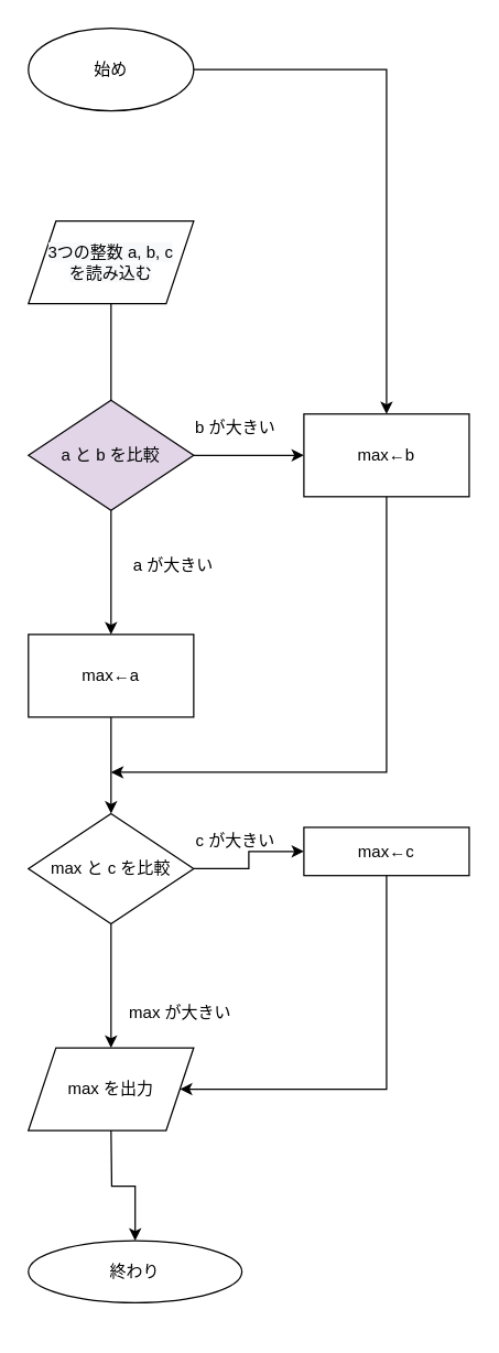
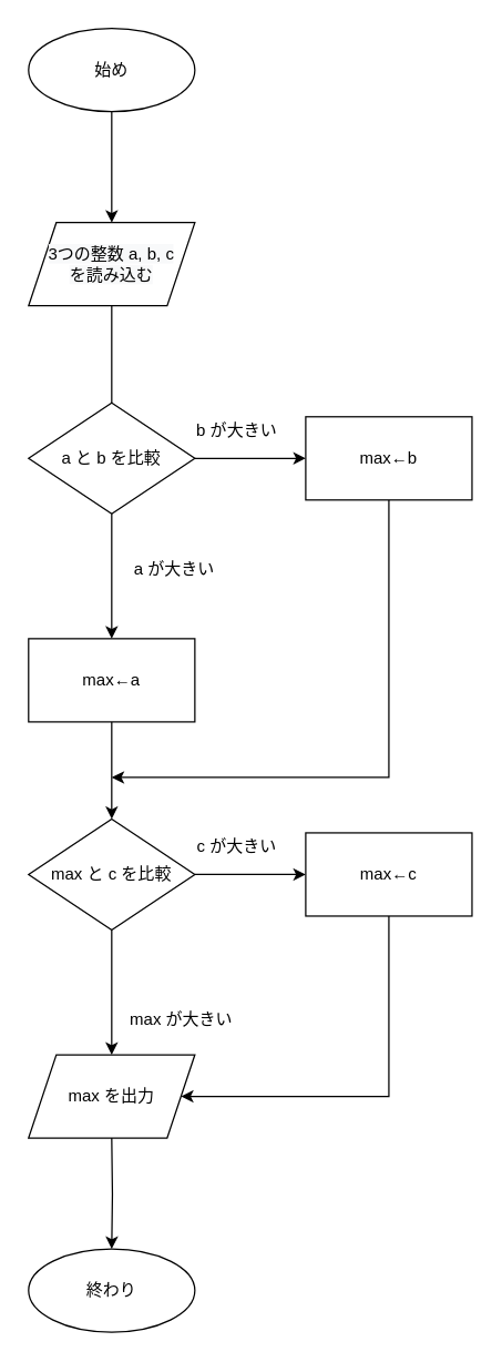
  <mxCell id="0" />
  <mxCell id="1" parent="0" />
- <mxCell id="2" value="" style="edgeStyle=orthogonalEdgeStyle;rounded=0;orthogonalLoop=1;jettySize=auto;html=1;" edge="1" parent="1" source="3" target="12"><mxGeometry relative="1" as="geometry" /></mxCell>
+ <mxCell id="2" value="" style="edgeStyle=orthogonalEdgeStyle;rounded=0;orthogonalLoop=1;jettySize=auto;html=1;" edge="1" parent="1" source="3" target="5"><mxGeometry relative="1" as="geometry" /></mxCell>
  <mxCell id="3" value="始め" style="ellipse;whiteSpace=wrap;html=1;" vertex="1" parent="1"><mxGeometry x="20" y="20" width="120" height="60" as="geometry" /></mxCell>
  <mxCell id="4" value="" style="edgeStyle=orthogonalEdgeStyle;rounded=0;orthogonalLoop=1;jettySize=auto;html=1;endArrow=none;" edge="1" parent="1" source="5" target="8"><mxGeometry relative="1" as="geometry" /></mxCell>
  <mxCell id="5" value="&#10;&#10;&lt;span style=&quot;color: rgb(0, 0, 0); font-family: helvetica; font-size: 12px; font-style: normal; font-weight: 400; letter-spacing: normal; text-align: center; text-indent: 0px; text-transform: none; word-spacing: 0px; background-color: rgb(248, 249, 250); display: inline; float: none;&quot;&gt;3つの整数 a, b, c&lt;/span&gt;&lt;br style=&quot;color: rgb(0, 0, 0); font-family: helvetica; font-size: 12px; font-style: normal; font-weight: 400; letter-spacing: normal; text-align: center; text-indent: 0px; text-transform: none; word-spacing: 0px; background-color: rgb(248, 249, 250);&quot;&gt;&lt;span style=&quot;color: rgb(0, 0, 0); font-family: helvetica; font-size: 12px; font-style: normal; font-weight: 400; letter-spacing: normal; text-align: center; text-indent: 0px; text-transform: none; word-spacing: 0px; background-color: rgb(248, 249, 250); display: inline; float: none;&quot;&gt;を読み込む&lt;/span&gt;&#10;&#10;" style="shape=parallelogram;perimeter=parallelogramPerimeter;whiteSpace=wrap;html=1;fixedSize=1;" vertex="1" parent="1"><mxGeometry x="20" y="160" width="120" height="60" as="geometry" /></mxCell>
  <mxCell id="6" value="" style="edgeStyle=orthogonalEdgeStyle;rounded=0;orthogonalLoop=1;jettySize=auto;html=1;" edge="1" parent="1" source="8" target="10"><mxGeometry relative="1" as="geometry" /></mxCell>
  <mxCell id="7" value="" style="edgeStyle=orthogonalEdgeStyle;rounded=0;orthogonalLoop=1;jettySize=auto;html=1;" edge="1" parent="1" source="8" target="12"><mxGeometry relative="1" as="geometry" /></mxCell>
- <mxCell id="8" value="a と b を比較" style="rhombus;whiteSpace=wrap;html=1;fillColor=#e1d5e7;" vertex="1" parent="1"><mxGeometry x="20" y="290" width="120" height="80" as="geometry" /></mxCell>
+ <mxCell id="8" value="a と b を比較" style="rhombus;whiteSpace=wrap;html=1;" vertex="1" parent="1"><mxGeometry x="20" y="290" width="120" height="80" as="geometry" /></mxCell>
  <mxCell id="9" value="" style="edgeStyle=orthogonalEdgeStyle;rounded=0;orthogonalLoop=1;jettySize=auto;html=1;" edge="1" parent="1" source="10" target="15"><mxGeometry relative="1" as="geometry" /></mxCell>
  <mxCell id="10" value="max←a" style="whiteSpace=wrap;html=1;" vertex="1" parent="1"><mxGeometry x="20" y="460" width="120" height="60" as="geometry" /></mxCell>
  <mxCell id="11" style="edgeStyle=orthogonalEdgeStyle;rounded=0;orthogonalLoop=1;jettySize=auto;html=1;exitX=0.5;exitY=1;exitDx=0;exitDy=0;" edge="1" parent="1" source="12"><mxGeometry relative="1" as="geometry"><mxPoint x="80" y="560" as="targetPoint" /><Array as="points"><mxPoint x="280" y="560" /></Array></mxGeometry></mxCell>
  <mxCell id="12" value="max←b" style="whiteSpace=wrap;html=1;" vertex="1" parent="1"><mxGeometry x="220" y="300" width="120" height="60" as="geometry" /></mxCell>
  <mxCell id="13" value="" style="edgeStyle=orthogonalEdgeStyle;rounded=0;orthogonalLoop=1;jettySize=auto;html=1;" edge="1" parent="1" source="15"><mxGeometry relative="1" as="geometry"><mxPoint x="80" y="760" as="targetPoint" /></mxGeometry></mxCell>
  <mxCell id="14" value="" style="edgeStyle=orthogonalEdgeStyle;rounded=0;orthogonalLoop=1;jettySize=auto;html=1;" edge="1" parent="1" source="15" target="20"><mxGeometry relative="1" as="geometry" /></mxCell>
  <mxCell id="15" value="max と c を比較" style="rhombus;whiteSpace=wrap;html=1;" vertex="1" parent="1"><mxGeometry x="20" y="590" width="120" height="80" as="geometry" /></mxCell>
  <mxCell id="16" value="b が大きい" style="text;html=1;align=center;verticalAlign=middle;resizable=0;points=[];autosize=1;strokeColor=none;" vertex="1" parent="1"><mxGeometry x="135" y="300" width="70" height="20" as="geometry" /></mxCell>
  <mxCell id="17" value="a が大きい" style="text;html=1;align=center;verticalAlign=middle;resizable=0;points=[];autosize=1;strokeColor=none;" vertex="1" parent="1"><mxGeometry x="90" y="400" width="70" height="20" as="geometry" /></mxCell>
  <mxCell id="18" value="" style="edgeStyle=orthogonalEdgeStyle;rounded=0;orthogonalLoop=1;jettySize=auto;html=1;" edge="1" parent="1" target="23"><mxGeometry relative="1" as="geometry"><mxPoint x="80" y="820" as="sourcePoint" /></mxGeometry></mxCell>
  <mxCell id="19" style="edgeStyle=orthogonalEdgeStyle;rounded=0;orthogonalLoop=1;jettySize=auto;html=1;exitX=0.5;exitY=1;exitDx=0;exitDy=0;entryX=1;entryY=0.5;entryDx=0;entryDy=0;" edge="1" parent="1" source="20" target="24"><mxGeometry relative="1" as="geometry"><mxPoint x="140" y="790" as="targetPoint" /><Array as="points"><mxPoint x="280" y="790" /></Array></mxGeometry></mxCell>
- <mxCell id="20" value="max←c" style="whiteSpace=wrap;html=1;" vertex="1" parent="1"><mxGeometry x="220" y="600" width="120" height="35" as="geometry" /></mxCell>
+ <mxCell id="20" value="max←c" style="whiteSpace=wrap;html=1;" vertex="1" parent="1"><mxGeometry x="220" y="600" width="120" height="60" as="geometry" /></mxCell>
  <mxCell id="21" value="c が大きい" style="text;html=1;align=center;verticalAlign=middle;resizable=0;points=[];autosize=1;strokeColor=none;" vertex="1" parent="1"><mxGeometry x="135" y="600" width="70" height="20" as="geometry" /></mxCell>
  <mxCell id="22" value="max が大きい" style="text;html=1;align=center;verticalAlign=middle;resizable=0;points=[];autosize=1;strokeColor=none;" vertex="1" parent="1"><mxGeometry x="85" y="725" width="90" height="20" as="geometry" /></mxCell>
- <mxCell id="23" value="終わり" style="ellipse;whiteSpace=wrap;html=1;" vertex="1" parent="1"><mxGeometry x="20" y="900" width="155" height="45" as="geometry" /></mxCell>
+ <mxCell id="23" value="終わり" style="ellipse;whiteSpace=wrap;html=1;" vertex="1" parent="1"><mxGeometry x="20" y="900" width="120" height="60" as="geometry" /></mxCell>
  <mxCell id="24" value="max を出力" style="shape=parallelogram;perimeter=parallelogramPerimeter;whiteSpace=wrap;html=1;fixedSize=1;" vertex="1" parent="1"><mxGeometry x="20" y="760" width="120" height="60" as="geometry" /></mxCell>
